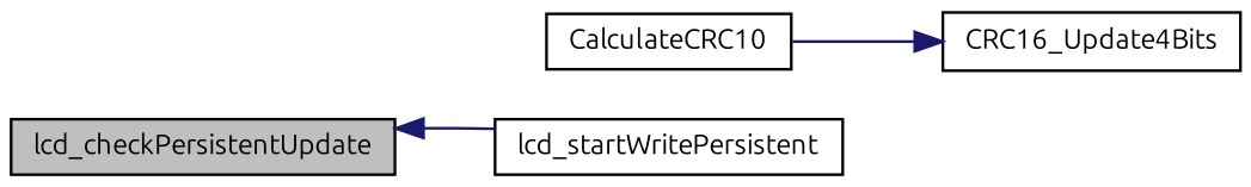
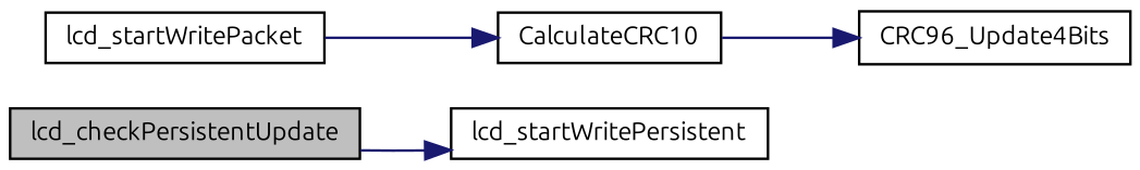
  digraph {
    fontname=Ubuntu
    rankdir=LR
    node [color=black fillcolor=white fontname=Ubuntu fontsize=10 shape=record style=filled]
    edge [color=midnightblue fontname=Ubuntu fontsize=10 labelfontname=Helvetica labelfontsize=10 style=solid]
    n1 [fillcolor=grey75 fontcolor=black height=0.2 label=lcd_checkPersistentUpdate width=0.4]
    n2 [height=0.2 label=lcd_startWritePersistent width=0.4]
+   n3 [height=0.2 label=lcd_startWritePacket width=0.4]
    n4 [height=0.2 label=CalculateCRC10 width=0.4]
-   n5 [height=0.2 label=CRC16_Update4Bits width=0.4]
-   n2 -> n1
+   n5 [height=0.2 label=CRC96_Update4Bits width=0.4]
+   n1 -> n2
+   n3 -> n4
    n4 -> n5
  }
